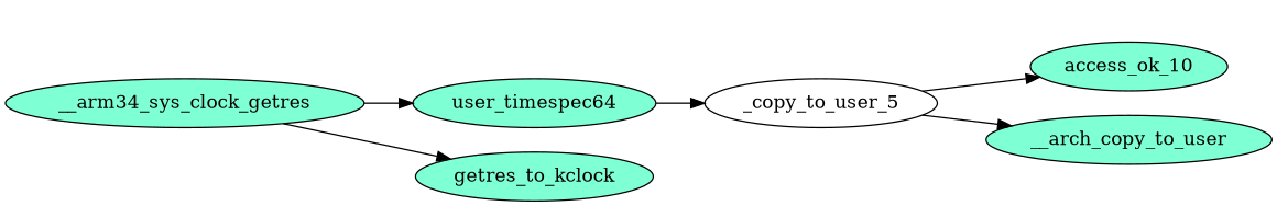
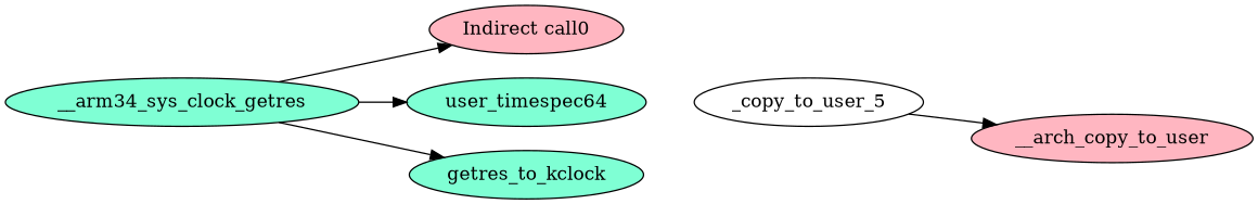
  digraph {
    rankdir=LR
    node [fillcolor=aquamarine style=filled]
    n1 [label=__arm34_sys_clock_getres]
+   "Indirect call0" [fillcolor=lightpink]
    n3 [label=user_timespec64]
    n4 [label=getres_to_kclock]
    _copy_to_user_5 [fillcolor=white]
-   access_ok_10
-   __arch_copy_to_user
+   __arch_copy_to_user [fillcolor=lightpink]
+   n1 -> "Indirect call0" [edgeid=1]
    n1 -> n3 [edgeid=2]
    n1 -> n4 [edgeid=6]
-   n3 -> _copy_to_user_5 [edgeid=3]
-   _copy_to_user_5 -> access_ok_10 [edgeid=4]
    _copy_to_user_5 -> __arch_copy_to_user [edgeid=5]
  }
